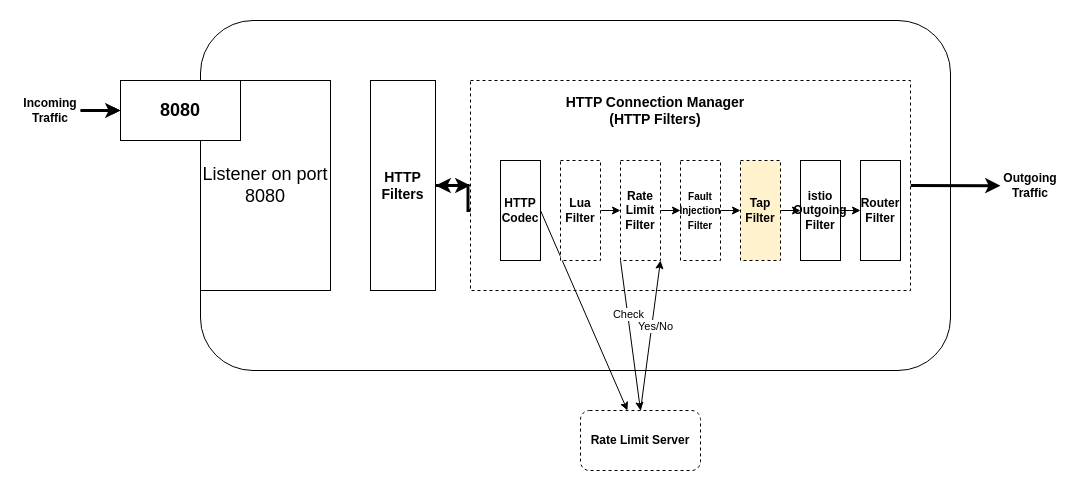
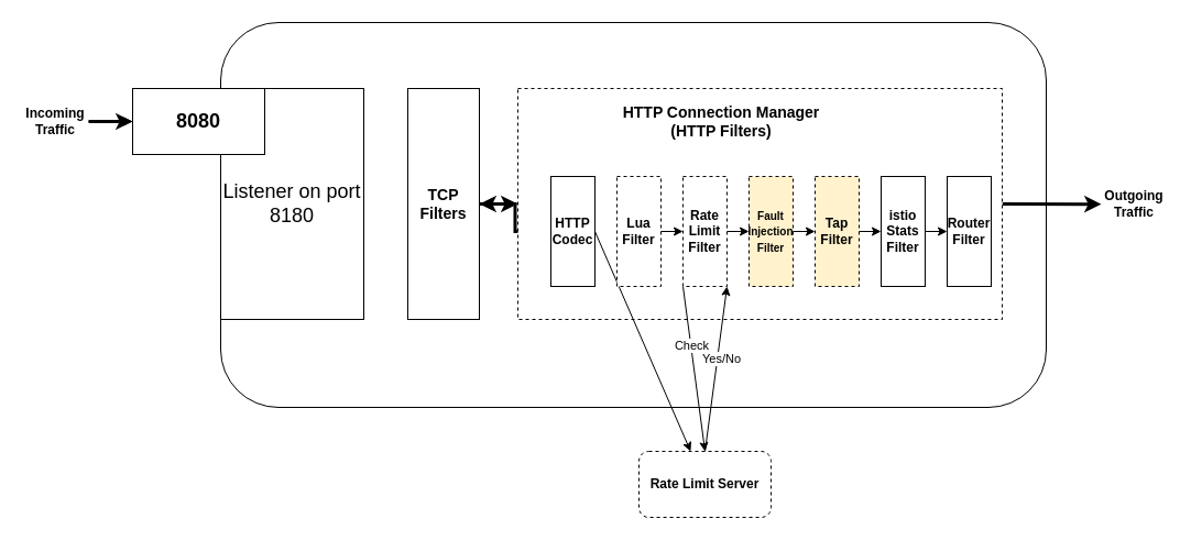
  <mxCell id="0" />
  <mxCell id="1" parent="0" />
  <mxCell id="2" value="" style="rounded=1;whiteSpace=wrap;html=1;" parent="1" vertex="1"><mxGeometry x="200" y="20" width="750" height="350" as="geometry" /></mxCell>
- <mxCell id="3" value="&lt;font style=&quot;font-size: 18px&quot;&gt;Listener on port 8080&lt;/font&gt;" style="rounded=0;whiteSpace=wrap;html=1;" parent="1" vertex="1"><mxGeometry x="200" y="80" width="130" height="210" as="geometry" /></mxCell>
+ <mxCell id="3" value="&lt;font style=&quot;font-size: 18px&quot;&gt;Listener on port 8180&lt;/font&gt;" style="rounded=0;whiteSpace=wrap;html=1;" parent="1" vertex="1"><mxGeometry x="200" y="80" width="130" height="210" as="geometry" /></mxCell>
  <mxCell id="4" style="edgeStyle=none;rounded=0;orthogonalLoop=1;jettySize=auto;html=1;exitX=0;exitY=0.5;exitDx=0;exitDy=0;startArrow=classic;startFill=1;endArrow=none;endFill=0;" parent="1" source="5" edge="1"><mxGeometry relative="1" as="geometry"><mxPoint x="80" y="110" as="targetPoint" /></mxGeometry></mxCell>
  <mxCell id="5" value="&lt;font style=&quot;font-size: 18px&quot;&gt;&lt;b&gt;8080&lt;/b&gt;&lt;/font&gt;" style="rounded=0;whiteSpace=wrap;html=1;" parent="1" vertex="1"><mxGeometry x="120" y="80" width="120" height="60" as="geometry" /></mxCell>
  <mxCell id="6" value="" style="edgeStyle=orthogonalEdgeStyle;rounded=0;orthogonalLoop=1;jettySize=auto;html=1;startArrow=classic;startFill=1;endArrow=none;endFill=0;strokeWidth=3;" parent="1" source="8" target="13" edge="1"><mxGeometry relative="1" as="geometry" /></mxCell>
  <mxCell id="7" value="" style="edgeStyle=none;rounded=0;orthogonalLoop=1;jettySize=auto;html=1;startArrow=none;startFill=0;endArrow=classic;endFill=1;strokeWidth=3;" parent="1" source="8" target="10" edge="1"><mxGeometry relative="1" as="geometry" /></mxCell>
- <mxCell id="8" value="&lt;span style=&quot;font-size: 14px&quot;&gt;&lt;b&gt;HTTP Filters&lt;/b&gt;&lt;/span&gt;" style="rounded=0;whiteSpace=wrap;html=1;" parent="1" vertex="1"><mxGeometry x="370" y="80" width="65" height="210" as="geometry" /></mxCell>
+ <mxCell id="8" value="&lt;span style=&quot;font-size: 14px&quot;&gt;&lt;b&gt;TCP Filters&lt;/b&gt;&lt;/span&gt;" style="rounded=0;whiteSpace=wrap;html=1;" parent="1" vertex="1"><mxGeometry x="370" y="80" width="65" height="210" as="geometry" /></mxCell>
  <mxCell id="9" style="edgeStyle=none;rounded=0;orthogonalLoop=1;jettySize=auto;html=1;exitX=1;exitY=0.5;exitDx=0;exitDy=0;startArrow=none;startFill=0;endArrow=classic;endFill=1;strokeWidth=3;" parent="1" source="10" edge="1"><mxGeometry relative="1" as="geometry"><mxPoint x="1000" y="185.2" as="targetPoint" /></mxGeometry></mxCell>
  <mxCell id="10" value="&lt;span style=&quot;font-size: 14px&quot;&gt;&lt;br&gt;&lt;/span&gt;" style="rounded=0;whiteSpace=wrap;html=1;dashed=1;" parent="1" vertex="1"><mxGeometry x="470" y="80" width="440" height="210" as="geometry" /></mxCell>
  <mxCell id="11" value="&lt;font style=&quot;font-size: 14px&quot;&gt;&lt;b&gt;HTTP Connection Manager (HTTP Filters)&lt;/b&gt;&lt;/font&gt;" style="text;html=1;strokeColor=none;fillColor=none;align=center;verticalAlign=middle;whiteSpace=wrap;rounded=0;" parent="1" vertex="1"><mxGeometry x="560" y="95" width="190" height="30" as="geometry" /></mxCell>
  <mxCell id="12" style="rounded=0;orthogonalLoop=1;jettySize=auto;html=1;exitX=1;exitY=0.5;exitDx=0;exitDy=0;startArrow=none;startFill=0;endArrow=classic;endFill=1;" parent="1" source="13" target="30" edge="1"><mxGeometry relative="1" as="geometry" /></mxCell>
  <mxCell id="13" value="&lt;b&gt;HTTP Codec&lt;/b&gt;" style="rounded=0;whiteSpace=wrap;html=1;" parent="1" vertex="1"><mxGeometry x="500" y="160" width="40" height="100" as="geometry" /></mxCell>
  <mxCell id="14" value="&lt;b&gt;Lua Filter&lt;/b&gt;" style="rounded=0;whiteSpace=wrap;html=1;dashed=1;" parent="1" vertex="1"><mxGeometry x="560" y="160" width="40" height="100" as="geometry" /></mxCell>
  <mxCell id="15" style="rounded=0;orthogonalLoop=1;jettySize=auto;html=1;exitX=0;exitY=1;exitDx=0;exitDy=0;entryX=0.5;entryY=0;entryDx=0;entryDy=0;" parent="1" source="17" target="30" edge="1"><mxGeometry relative="1" as="geometry" /></mxCell>
  <mxCell id="16" value="Check" style="edgeLabel;html=1;align=center;verticalAlign=middle;resizable=0;points=[];" parent="15" vertex="1" connectable="0"><mxGeometry x="-0.288" relative="1" as="geometry"><mxPoint as="offset" /></mxGeometry></mxCell>
  <mxCell id="17" value="&lt;b&gt;Rate Limit Filter&lt;/b&gt;" style="rounded=0;whiteSpace=wrap;html=1;dashed=1;" parent="1" vertex="1"><mxGeometry x="620" y="160" width="40" height="100" as="geometry" /></mxCell>
- <mxCell id="18" value="&lt;font style=&quot;font-size: 10px&quot;&gt;&lt;b&gt;Fault Injection Filter&lt;/b&gt;&lt;/font&gt;" style="rounded=0;whiteSpace=wrap;html=1;dashed=1;" parent="1" vertex="1"><mxGeometry x="680" y="160" width="40" height="100" as="geometry" /></mxCell>
+ <mxCell id="18" value="&lt;font style=&quot;font-size: 10px&quot;&gt;&lt;b&gt;Fault Injection Filter&lt;/b&gt;&lt;/font&gt;" style="rounded=0;whiteSpace=wrap;html=1;dashed=1;fillColor=#fff2cc;" parent="1" vertex="1"><mxGeometry x="680" y="160" width="40" height="100" as="geometry" /></mxCell>
  <mxCell id="19" value="&lt;b&gt;Tap Filter&lt;/b&gt;" style="rounded=0;whiteSpace=wrap;html=1;dashed=1;fillColor=#fff2cc;" parent="1" vertex="1"><mxGeometry x="740" y="160" width="40" height="100" as="geometry" /></mxCell>
  <mxCell id="20" value="&lt;b&gt;Router Filter&lt;/b&gt;" style="rounded=0;whiteSpace=wrap;html=1;" parent="1" vertex="1"><mxGeometry x="860" y="160" width="40" height="100" as="geometry" /></mxCell>
  <mxCell id="21" style="rounded=0;orthogonalLoop=1;jettySize=auto;html=1;exitX=1;exitY=0.5;exitDx=0;exitDy=0;startArrow=none;startFill=0;endArrow=classic;endFill=1;entryX=0;entryY=0.5;entryDx=0;entryDy=0;" parent="1" edge="1"><mxGeometry relative="1" as="geometry"><mxPoint x="600" y="210" as="sourcePoint" /><mxPoint x="620" y="210" as="targetPoint" /></mxGeometry></mxCell>
  <mxCell id="22" style="rounded=0;orthogonalLoop=1;jettySize=auto;html=1;exitX=1;exitY=0.5;exitDx=0;exitDy=0;startArrow=none;startFill=0;endArrow=classic;endFill=1;entryX=0;entryY=0.5;entryDx=0;entryDy=0;" parent="1" edge="1"><mxGeometry relative="1" as="geometry"><mxPoint x="660" y="210" as="sourcePoint" /><mxPoint x="680" y="210" as="targetPoint" /></mxGeometry></mxCell>
  <mxCell id="23" style="rounded=0;orthogonalLoop=1;jettySize=auto;html=1;exitX=1;exitY=0.5;exitDx=0;exitDy=0;startArrow=none;startFill=0;endArrow=classic;endFill=1;entryX=0;entryY=0.5;entryDx=0;entryDy=0;" parent="1" edge="1"><mxGeometry relative="1" as="geometry"><mxPoint x="720" y="210" as="sourcePoint" /><mxPoint x="740" y="210" as="targetPoint" /></mxGeometry></mxCell>
  <mxCell id="24" style="rounded=0;orthogonalLoop=1;jettySize=auto;html=1;exitX=1;exitY=0.5;exitDx=0;exitDy=0;startArrow=none;startFill=0;endArrow=classic;endFill=1;entryX=0;entryY=0.5;entryDx=0;entryDy=0;" parent="1" edge="1"><mxGeometry relative="1" as="geometry"><mxPoint x="780" y="210" as="sourcePoint" /><mxPoint x="800" y="210" as="targetPoint" /></mxGeometry></mxCell>
  <mxCell id="25" value="" style="edgeStyle=none;rounded=0;orthogonalLoop=1;jettySize=auto;html=1;strokeWidth=3;" parent="1" source="26" target="5" edge="1"><mxGeometry relative="1" as="geometry" /></mxCell>
  <mxCell id="26" value="&lt;b&gt;Incoming Traffic&lt;/b&gt;" style="text;html=1;strokeColor=none;fillColor=none;align=center;verticalAlign=middle;whiteSpace=wrap;rounded=0;dashed=1;" parent="1" vertex="1"><mxGeometry x="20" y="95" width="60" height="30" as="geometry" /></mxCell>
  <mxCell id="27" value="&lt;b&gt;Outgoing Traffic&lt;/b&gt;" style="text;html=1;strokeColor=none;fillColor=none;align=center;verticalAlign=middle;whiteSpace=wrap;rounded=0;dashed=1;" parent="1" vertex="1"><mxGeometry x="1000" y="170" width="60" height="30" as="geometry" /></mxCell>
  <mxCell id="28" style="edgeStyle=none;rounded=0;orthogonalLoop=1;jettySize=auto;html=1;exitX=0.5;exitY=0;exitDx=0;exitDy=0;entryX=1;entryY=1;entryDx=0;entryDy=0;" parent="1" source="30" target="17" edge="1"><mxGeometry relative="1" as="geometry" /></mxCell>
  <mxCell id="29" value="Yes/No" style="edgeLabel;html=1;align=center;verticalAlign=middle;resizable=0;points=[];" parent="28" vertex="1" connectable="0"><mxGeometry x="0.265" y="-1" relative="1" as="geometry"><mxPoint x="1" y="11" as="offset" /></mxGeometry></mxCell>
  <mxCell id="30" value="&lt;b&gt;Rate Limit Server&lt;/b&gt;" style="rounded=1;whiteSpace=wrap;html=1;dashed=1;" parent="1" vertex="1"><mxGeometry x="580" y="410" width="120" height="60" as="geometry" /></mxCell>
- <mxCell id="31" value="&lt;b&gt;istio Outgoing Filter&lt;/b&gt;" style="rounded=0;whiteSpace=wrap;html=1;" vertex="1" parent="1"><mxGeometry x="800" y="160" width="40" height="100" as="geometry" /></mxCell>
+ <mxCell id="31" value="&lt;b&gt;istio Stats Filter&lt;/b&gt;" style="rounded=0;whiteSpace=wrap;html=1;" vertex="1" parent="1"><mxGeometry x="800" y="160" width="40" height="100" as="geometry" /></mxCell>
  <mxCell id="32" style="rounded=0;orthogonalLoop=1;jettySize=auto;html=1;exitX=1;exitY=0.5;exitDx=0;exitDy=0;startArrow=none;startFill=0;endArrow=classic;endFill=1;entryX=0;entryY=0.5;entryDx=0;entryDy=0;" edge="1" parent="1"><mxGeometry relative="1" as="geometry"><mxPoint x="840" y="210" as="sourcePoint" /><mxPoint x="860" y="210" as="targetPoint" /></mxGeometry></mxCell>
